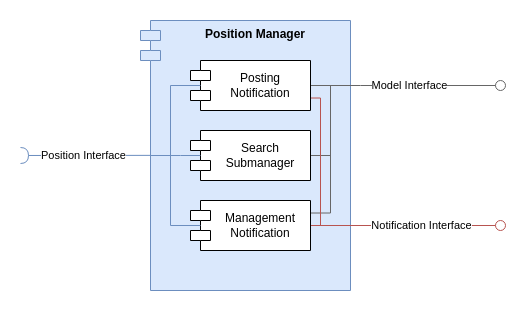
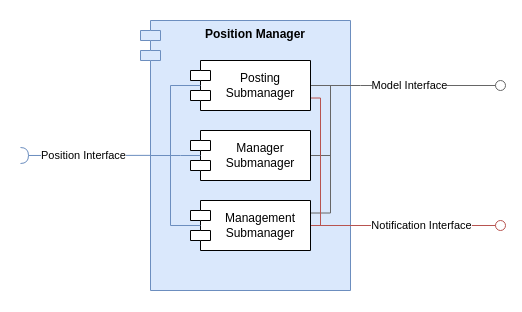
  <mxCell id="0" />
  <mxCell id="1" parent="0" />
  <mxCell id="2" value="" style="rounded=0;orthogonalLoop=1;jettySize=auto;html=1;endArrow=halfCircle;endFill=0;endSize=6;strokeWidth=1;sketch=0;fillColor=#dae8fc;strokeColor=#6c8ebf;" edge="1" parent="1"><mxGeometry relative="1" as="geometry"><mxPoint x="150" y="154.86" as="sourcePoint" /><mxPoint x="20" y="155" as="targetPoint" /></mxGeometry></mxCell>
  <mxCell id="3" value="Position Interface" style="edgeLabel;html=1;align=center;verticalAlign=middle;resizable=0;points=[];" connectable="0" vertex="1" parent="2"><mxGeometry x="0.377" relative="1" as="geometry"><mxPoint x="22" as="offset" /></mxGeometry></mxCell>
  <mxCell id="4" value="&lt;b&gt;Position Manager&lt;/b&gt;" style="shape=module;align=left;spacingLeft=20;align=center;verticalAlign=top;whiteSpace=wrap;html=1;fillColor=#dae8fc;strokeColor=#6c8ebf;" vertex="1" parent="1"><mxGeometry x="140" y="20" width="210" height="270" as="geometry" /></mxCell>
  <mxCell id="5" style="edgeStyle=orthogonalEdgeStyle;rounded=0;orthogonalLoop=1;jettySize=auto;html=1;exitX=1;exitY=0.25;exitDx=0;exitDy=0;entryX=0;entryY=0.5;entryDx=0;entryDy=0;fillColor=#f5f5f5;strokeColor=#666666;endArrow=none;endFill=0;" edge="1" parent="1" source="7"><mxGeometry relative="1" as="geometry"><Array as="points"><mxPoint x="330" y="213" /><mxPoint x="330" y="85" /></Array><mxPoint x="340" y="85" as="targetPoint" /></mxGeometry></mxCell>
  <mxCell id="6" style="edgeStyle=orthogonalEdgeStyle;rounded=0;orthogonalLoop=1;jettySize=auto;html=1;fillColor=#f8cecc;strokeColor=#b85450;endArrow=none;endFill=0;" edge="1" parent="1" source="7"><mxGeometry relative="1" as="geometry"><mxPoint x="361" y="225" as="targetPoint" /></mxGeometry></mxCell>
- <mxCell id="7" value="Management&lt;div&gt;Notification&lt;/div&gt;" style="shape=module;align=left;spacingLeft=20;align=center;verticalAlign=middle;whiteSpace=wrap;html=1;" vertex="1" parent="1"><mxGeometry x="190" y="200" width="120" height="50" as="geometry" /></mxCell>
+ <mxCell id="7" value="Management&lt;div&gt;Submanager&lt;/div&gt;" style="shape=module;align=left;spacingLeft=20;align=center;verticalAlign=middle;whiteSpace=wrap;html=1;" vertex="1" parent="1"><mxGeometry x="190" y="200" width="120" height="50" as="geometry" /></mxCell>
  <mxCell id="8" style="edgeStyle=orthogonalEdgeStyle;rounded=0;orthogonalLoop=1;jettySize=auto;html=1;exitX=1;exitY=0.5;exitDx=0;exitDy=0;entryX=0;entryY=0.5;entryDx=0;entryDy=0;endArrow=none;endFill=0;fillColor=#f5f5f5;strokeColor=#666666;" edge="1" parent="1" source="9"><mxGeometry relative="1" as="geometry"><Array as="points"><mxPoint x="330" y="155" /><mxPoint x="330" y="85" /></Array><mxPoint x="340" y="85" as="targetPoint" /></mxGeometry></mxCell>
- <mxCell id="9" value="Search&lt;div&gt;Submanager&lt;/div&gt;" style="shape=module;align=left;spacingLeft=20;align=center;verticalAlign=middle;whiteSpace=wrap;html=1;" vertex="1" parent="1"><mxGeometry x="190" y="130" width="120" height="50" as="geometry" /></mxCell>
+ <mxCell id="9" value="Manager&lt;div&gt;Submanager&lt;/div&gt;" style="shape=module;align=left;spacingLeft=20;align=center;verticalAlign=middle;whiteSpace=wrap;html=1;" vertex="1" parent="1"><mxGeometry x="190" y="130" width="120" height="50" as="geometry" /></mxCell>
  <mxCell id="10" style="edgeStyle=orthogonalEdgeStyle;rounded=0;orthogonalLoop=1;jettySize=auto;html=1;exitX=1;exitY=0.5;exitDx=0;exitDy=0;endArrow=none;endFill=0;fillColor=#f5f5f5;strokeColor=#666666;" edge="1" parent="1" source="12"><mxGeometry relative="1" as="geometry"><Array as="points" /><mxPoint x="360" y="85" as="targetPoint" /></mxGeometry></mxCell>
  <mxCell id="11" style="edgeStyle=orthogonalEdgeStyle;rounded=0;orthogonalLoop=1;jettySize=auto;html=1;exitX=1;exitY=0.75;exitDx=0;exitDy=0;fillColor=#f8cecc;strokeColor=#b85450;endArrow=none;endFill=0;" edge="1" parent="1" source="12"><mxGeometry relative="1" as="geometry"><mxPoint x="360" y="225" as="targetPoint" /><Array as="points"><mxPoint x="320" y="98" /><mxPoint x="320" y="225" /></Array></mxGeometry></mxCell>
- <mxCell id="12" value="Posting&lt;div&gt;Notification&lt;/div&gt;" style="shape=module;align=left;spacingLeft=20;align=center;verticalAlign=middle;whiteSpace=wrap;html=1;" vertex="1" parent="1"><mxGeometry x="190" y="60" width="120" height="50" as="geometry" /></mxCell>
+ <mxCell id="12" value="Posting&lt;div&gt;Submanager&lt;/div&gt;" style="shape=module;align=left;spacingLeft=20;align=center;verticalAlign=middle;whiteSpace=wrap;html=1;" vertex="1" parent="1"><mxGeometry x="190" y="60" width="120" height="50" as="geometry" /></mxCell>
  <mxCell id="13" value="" style="ellipse;whiteSpace=wrap;html=1;align=center;aspect=fixed;fillColor=none;strokeColor=none;resizable=0;perimeter=centerPerimeter;rotatable=0;allowArrows=0;points=[];outlineConnect=1;" vertex="1" parent="1"><mxGeometry x="464" y="80" width="10" height="10" as="geometry" /></mxCell>
  <mxCell id="14" value="" style="ellipse;whiteSpace=wrap;html=1;align=center;aspect=fixed;fillColor=none;strokeColor=none;resizable=0;perimeter=centerPerimeter;rotatable=0;allowArrows=0;points=[];outlineConnect=1;" vertex="1" parent="1"><mxGeometry x="464" y="220" width="10" height="10" as="geometry" /></mxCell>
  <mxCell id="15" value="" style="rounded=0;orthogonalLoop=1;jettySize=auto;html=1;endArrow=oval;endFill=0;sketch=0;sourcePerimeterSpacing=0;targetPerimeterSpacing=0;endSize=10;exitX=1;exitY=0.862;exitDx=0;exitDy=0;exitPerimeter=0;fillColor=#f5f5f5;strokeColor=#666666;" edge="1" parent="1"><mxGeometry relative="1" as="geometry"><mxPoint x="360" y="85" as="sourcePoint" /><mxPoint x="500" y="85" as="targetPoint" /></mxGeometry></mxCell>
  <mxCell id="16" value="Model Interface" style="edgeLabel;html=1;align=center;verticalAlign=middle;resizable=0;points=[];" connectable="0" vertex="1" parent="15"><mxGeometry x="-0.343" relative="1" as="geometry"><mxPoint x="2" y="-1" as="offset" /></mxGeometry></mxCell>
  <mxCell id="17" value="" style="rounded=0;orthogonalLoop=1;jettySize=auto;html=1;endArrow=oval;endFill=0;sketch=0;sourcePerimeterSpacing=0;targetPerimeterSpacing=0;endSize=10;exitX=1;exitY=0.862;exitDx=0;exitDy=0;exitPerimeter=0;fillColor=#f8cecc;strokeColor=#b85450;" edge="1" parent="1"><mxGeometry relative="1" as="geometry"><mxPoint x="360" y="225" as="sourcePoint" /><mxPoint x="500" y="225" as="targetPoint" /></mxGeometry></mxCell>
  <mxCell id="18" value="Notification Interface" style="edgeLabel;html=1;align=center;verticalAlign=middle;resizable=0;points=[];" connectable="0" vertex="1" parent="17"><mxGeometry x="-0.343" relative="1" as="geometry"><mxPoint x="14" y="-1" as="offset" /></mxGeometry></mxCell>
  <mxCell id="19" style="edgeStyle=orthogonalEdgeStyle;rounded=0;orthogonalLoop=1;jettySize=auto;html=1;exitX=0;exitY=0.5;exitDx=10;exitDy=0;exitPerimeter=0;entryX=0.084;entryY=0.508;entryDx=0;entryDy=0;entryPerimeter=0;endArrow=none;endFill=0;fillColor=#dae8fc;strokeColor=#6c8ebf;" edge="1" parent="1"><mxGeometry relative="1" as="geometry"><Array as="points"><mxPoint x="170" y="155" /><mxPoint x="170" y="85" /></Array><mxPoint x="150" y="155" as="sourcePoint" /><mxPoint x="200" y="85" as="targetPoint" /></mxGeometry></mxCell>
  <mxCell id="20" style="edgeStyle=orthogonalEdgeStyle;rounded=0;orthogonalLoop=1;jettySize=auto;html=1;exitX=0;exitY=0.5;exitDx=10;exitDy=0;exitPerimeter=0;entryX=0.082;entryY=0.5;entryDx=0;entryDy=0;entryPerimeter=0;endArrow=none;endFill=0;fillColor=#dae8fc;strokeColor=#6c8ebf;" edge="1" parent="1"><mxGeometry relative="1" as="geometry"><Array as="points"><mxPoint x="180" y="155" /><mxPoint x="180" y="155" /></Array><mxPoint x="150" y="155" as="sourcePoint" /><mxPoint x="200" y="155" as="targetPoint" /></mxGeometry></mxCell>
  <mxCell id="21" style="edgeStyle=orthogonalEdgeStyle;rounded=0;orthogonalLoop=1;jettySize=auto;html=1;exitX=0;exitY=0.5;exitDx=10;exitDy=0;exitPerimeter=0;endArrow=none;endFill=0;fillColor=#dae8fc;strokeColor=#6c8ebf;" edge="1" parent="1"><mxGeometry relative="1" as="geometry"><Array as="points"><mxPoint x="170" y="155" /><mxPoint x="170" y="225" /></Array><mxPoint x="150" y="155" as="sourcePoint" /><mxPoint x="200" y="225" as="targetPoint" /></mxGeometry></mxCell>
